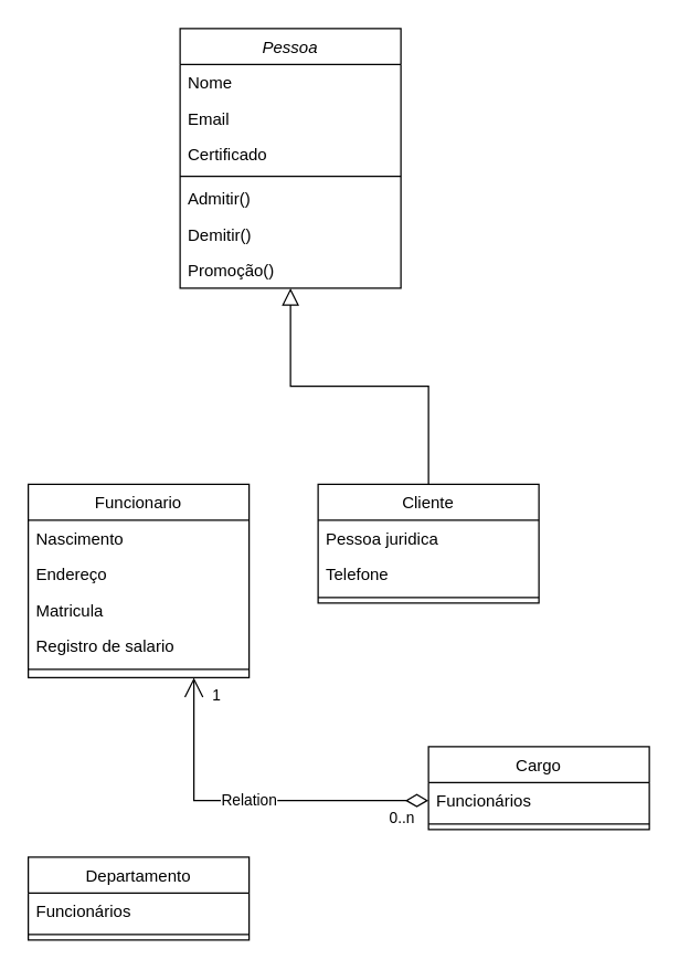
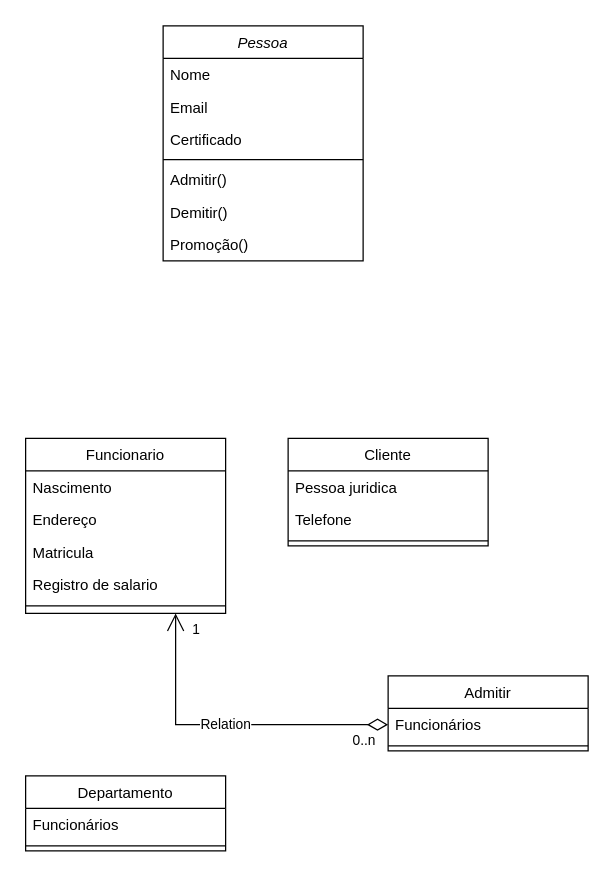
  <mxCell id="0" />
  <mxCell id="1" parent="0" />
  <mxCell id="2" value="Pessoa" style="swimlane;fontStyle=2;align=center;verticalAlign=top;childLayout=stackLayout;horizontal=1;startSize=26;horizontalStack=0;resizeParent=1;resizeLast=0;collapsible=1;marginBottom=0;rounded=0;shadow=0;strokeWidth=1;" vertex="1" parent="1"><mxGeometry x="130" y="20" width="160" height="188" as="geometry"><mxRectangle x="230" y="140" width="160" height="26" as="alternateBounds" /></mxGeometry></mxCell>
  <mxCell id="3" value="Nome" style="text;align=left;verticalAlign=top;spacingLeft=4;spacingRight=4;overflow=hidden;rotatable=0;points=[[0,0.5],[1,0.5]];portConstraint=eastwest;" vertex="1" parent="2"><mxGeometry y="26" width="160" height="26" as="geometry" /></mxCell>
  <mxCell id="4" value="Email" style="text;align=left;verticalAlign=top;spacingLeft=4;spacingRight=4;overflow=hidden;rotatable=0;points=[[0,0.5],[1,0.5]];portConstraint=eastwest;rounded=0;shadow=0;html=0;" vertex="1" parent="2"><mxGeometry y="52" width="160" height="26" as="geometry" /></mxCell>
  <mxCell id="5" value="Certificado" style="text;align=left;verticalAlign=top;spacingLeft=4;spacingRight=4;overflow=hidden;rotatable=0;points=[[0,0.5],[1,0.5]];portConstraint=eastwest;rounded=0;shadow=0;html=0;" vertex="1" parent="2"><mxGeometry y="78" width="160" height="26" as="geometry" /></mxCell>
  <mxCell id="6" value="" style="line;html=1;strokeWidth=1;align=left;verticalAlign=middle;spacingTop=-1;spacingLeft=3;spacingRight=3;rotatable=0;labelPosition=right;points=[];portConstraint=eastwest;" vertex="1" parent="2"><mxGeometry y="104" width="160" height="6" as="geometry" /></mxCell>
  <mxCell id="7" value="Admitir()" style="text;align=left;verticalAlign=top;spacingLeft=4;spacingRight=4;overflow=hidden;rotatable=0;points=[[0,0.5],[1,0.5]];portConstraint=eastwest;rounded=0;shadow=0;html=0;" vertex="1" parent="2"><mxGeometry y="110" width="160" height="26" as="geometry" /></mxCell>
  <mxCell id="8" value="Demitir()" style="text;align=left;verticalAlign=top;spacingLeft=4;spacingRight=4;overflow=hidden;rotatable=0;points=[[0,0.5],[1,0.5]];portConstraint=eastwest;rounded=0;shadow=0;html=0;" vertex="1" parent="2"><mxGeometry y="136" width="160" height="26" as="geometry" /></mxCell>
  <mxCell id="9" value="Promoção()" style="text;align=left;verticalAlign=top;spacingLeft=4;spacingRight=4;overflow=hidden;rotatable=0;points=[[0,0.5],[1,0.5]];portConstraint=eastwest;rounded=0;shadow=0;html=0;" vertex="1" parent="2"><mxGeometry y="162" width="160" height="26" as="geometry" /></mxCell>
  <mxCell id="10" value="Funcionario" style="swimlane;fontStyle=0;align=center;verticalAlign=top;childLayout=stackLayout;horizontal=1;startSize=26;horizontalStack=0;resizeParent=1;resizeLast=0;collapsible=1;marginBottom=0;rounded=0;shadow=0;strokeWidth=1;" vertex="1" parent="1"><mxGeometry x="20" y="350" width="160" height="140" as="geometry"><mxRectangle x="130" y="380" width="160" height="26" as="alternateBounds" /></mxGeometry></mxCell>
  <mxCell id="11" value="Nascimento" style="text;align=left;verticalAlign=top;spacingLeft=4;spacingRight=4;overflow=hidden;rotatable=0;points=[[0,0.5],[1,0.5]];portConstraint=eastwest;" vertex="1" parent="10"><mxGeometry y="26" width="160" height="26" as="geometry" /></mxCell>
  <mxCell id="12" value="Endereço" style="text;align=left;verticalAlign=top;spacingLeft=4;spacingRight=4;overflow=hidden;rotatable=0;points=[[0,0.5],[1,0.5]];portConstraint=eastwest;rounded=0;shadow=0;html=0;" vertex="1" parent="10"><mxGeometry y="52" width="160" height="26" as="geometry" /></mxCell>
  <mxCell id="13" value="Matricula" style="text;align=left;verticalAlign=top;spacingLeft=4;spacingRight=4;overflow=hidden;rotatable=0;points=[[0,0.5],[1,0.5]];portConstraint=eastwest;rounded=0;shadow=0;html=0;" vertex="1" parent="10"><mxGeometry y="78" width="160" height="26" as="geometry" /></mxCell>
  <mxCell id="14" value="Registro de salario" style="text;align=left;verticalAlign=top;spacingLeft=4;spacingRight=4;overflow=hidden;rotatable=0;points=[[0,0.5],[1,0.5]];portConstraint=eastwest;fontStyle=0" vertex="1" parent="10"><mxGeometry y="104" width="160" height="26" as="geometry" /></mxCell>
  <mxCell id="15" value="" style="line;html=1;strokeWidth=1;align=left;verticalAlign=middle;spacingTop=-1;spacingLeft=3;spacingRight=3;rotatable=0;labelPosition=right;points=[];portConstraint=eastwest;" vertex="1" parent="10"><mxGeometry y="130" width="160" height="8" as="geometry" /></mxCell>
  <mxCell id="16" value="Cliente" style="swimlane;fontStyle=0;align=center;verticalAlign=top;childLayout=stackLayout;horizontal=1;startSize=26;horizontalStack=0;resizeParent=1;resizeLast=0;collapsible=1;marginBottom=0;rounded=0;shadow=0;strokeWidth=1;" vertex="1" parent="1"><mxGeometry x="230" y="350" width="160" height="86" as="geometry"><mxRectangle x="340" y="380" width="170" height="26" as="alternateBounds" /></mxGeometry></mxCell>
  <mxCell id="17" value="Pessoa juridica" style="text;align=left;verticalAlign=top;spacingLeft=4;spacingRight=4;overflow=hidden;rotatable=0;points=[[0,0.5],[1,0.5]];portConstraint=eastwest;" vertex="1" parent="16"><mxGeometry y="26" width="160" height="26" as="geometry" /></mxCell>
  <mxCell id="18" value="Telefone" style="text;align=left;verticalAlign=top;spacingLeft=4;spacingRight=4;overflow=hidden;rotatable=0;points=[[0,0.5],[1,0.5]];portConstraint=eastwest;" vertex="1" parent="16"><mxGeometry y="52" width="160" height="26" as="geometry" /></mxCell>
  <mxCell id="19" value="" style="line;html=1;strokeWidth=1;align=left;verticalAlign=middle;spacingTop=-1;spacingLeft=3;spacingRight=3;rotatable=0;labelPosition=right;points=[];portConstraint=eastwest;" vertex="1" parent="16"><mxGeometry y="78" width="160" height="8" as="geometry" /></mxCell>
- <mxCell id="20" value="" style="endArrow=block;endSize=10;endFill=0;shadow=0;strokeWidth=1;rounded=0;edgeStyle=elbowEdgeStyle;elbow=vertical;" edge="1" parent="1" source="16" target="2"><mxGeometry width="160" relative="1" as="geometry"><mxPoint x="110" y="363" as="sourcePoint" /><mxPoint x="210" y="261" as="targetPoint" /></mxGeometry></mxCell>
  <mxCell id="21" value="Departamento" style="swimlane;fontStyle=0;align=center;verticalAlign=top;childLayout=stackLayout;horizontal=1;startSize=26;horizontalStack=0;resizeParent=1;resizeLast=0;collapsible=1;marginBottom=0;rounded=0;shadow=0;strokeWidth=1;" vertex="1" parent="1"><mxGeometry x="20" y="620" width="160" height="60" as="geometry"><mxRectangle x="550" y="140" width="160" height="26" as="alternateBounds" /></mxGeometry></mxCell>
  <mxCell id="22" value="Funcionários" style="text;align=left;verticalAlign=top;spacingLeft=4;spacingRight=4;overflow=hidden;rotatable=0;points=[[0,0.5],[1,0.5]];portConstraint=eastwest;" vertex="1" parent="21"><mxGeometry y="26" width="160" height="26" as="geometry" /></mxCell>
  <mxCell id="23" value="" style="line;html=1;strokeWidth=1;align=left;verticalAlign=middle;spacingTop=-1;spacingLeft=3;spacingRight=3;rotatable=0;labelPosition=right;points=[];portConstraint=eastwest;" vertex="1" parent="21"><mxGeometry y="52" width="160" height="8" as="geometry" /></mxCell>
- <mxCell id="24" value="Cargo" style="swimlane;fontStyle=0;align=center;verticalAlign=top;childLayout=stackLayout;horizontal=1;startSize=26;horizontalStack=0;resizeParent=1;resizeLast=0;collapsible=1;marginBottom=0;rounded=0;shadow=0;strokeWidth=1;" vertex="1" parent="1"><mxGeometry x="310" y="540" width="160" height="60" as="geometry"><mxRectangle x="550" y="140" width="160" height="26" as="alternateBounds" /></mxGeometry></mxCell>
+ <mxCell id="24" value="Admitir" style="swimlane;fontStyle=0;align=center;verticalAlign=top;childLayout=stackLayout;horizontal=1;startSize=26;horizontalStack=0;resizeParent=1;resizeLast=0;collapsible=1;marginBottom=0;rounded=0;shadow=0;strokeWidth=1;" vertex="1" parent="1"><mxGeometry x="310" y="540" width="160" height="60" as="geometry"><mxRectangle x="550" y="140" width="160" height="26" as="alternateBounds" /></mxGeometry></mxCell>
  <mxCell id="25" value="Funcionários" style="text;align=left;verticalAlign=top;spacingLeft=4;spacingRight=4;overflow=hidden;rotatable=0;points=[[0,0.5],[1,0.5]];portConstraint=eastwest;" vertex="1" parent="24"><mxGeometry y="26" width="160" height="26" as="geometry" /></mxCell>
  <mxCell id="26" value="" style="line;html=1;strokeWidth=1;align=left;verticalAlign=middle;spacingTop=-1;spacingLeft=3;spacingRight=3;rotatable=0;labelPosition=right;points=[];portConstraint=eastwest;" vertex="1" parent="24"><mxGeometry y="52" width="160" height="8" as="geometry" /></mxCell>
  <mxCell id="27" value="Relation" style="endArrow=open;html=1;endSize=12;startArrow=diamondThin;startSize=14;startFill=0;edgeStyle=orthogonalEdgeStyle;rounded=0;exitX=0;exitY=0.5;exitDx=0;exitDy=0;entryX=0.75;entryY=1;entryDx=0;entryDy=0;" edge="1" parent="1" source="25" target="10"><mxGeometry relative="1" as="geometry"><mxPoint x="210" y="630" as="sourcePoint" /><mxPoint x="190" y="520" as="targetPoint" /></mxGeometry></mxCell>
  <mxCell id="28" value="0..n" style="edgeLabel;resizable=0;html=1;align=left;verticalAlign=top;" connectable="0" vertex="1" parent="27"><mxGeometry x="-1" relative="1" as="geometry"><mxPoint x="-30" as="offset" /></mxGeometry></mxCell>
  <mxCell id="29" value="1" style="edgeLabel;resizable=0;html=1;align=right;verticalAlign=top;" connectable="0" vertex="1" parent="27"><mxGeometry x="1" relative="1" as="geometry"><mxPoint x="20" as="offset" /></mxGeometry></mxCell>
